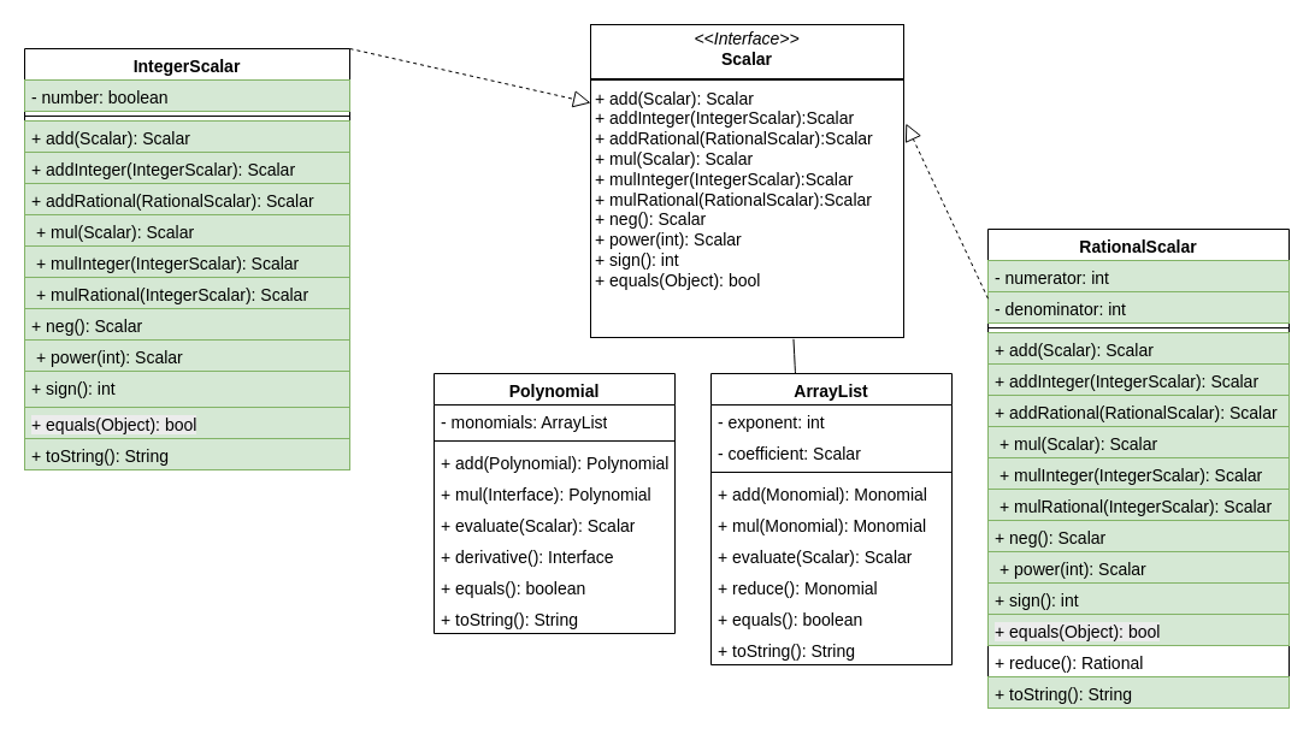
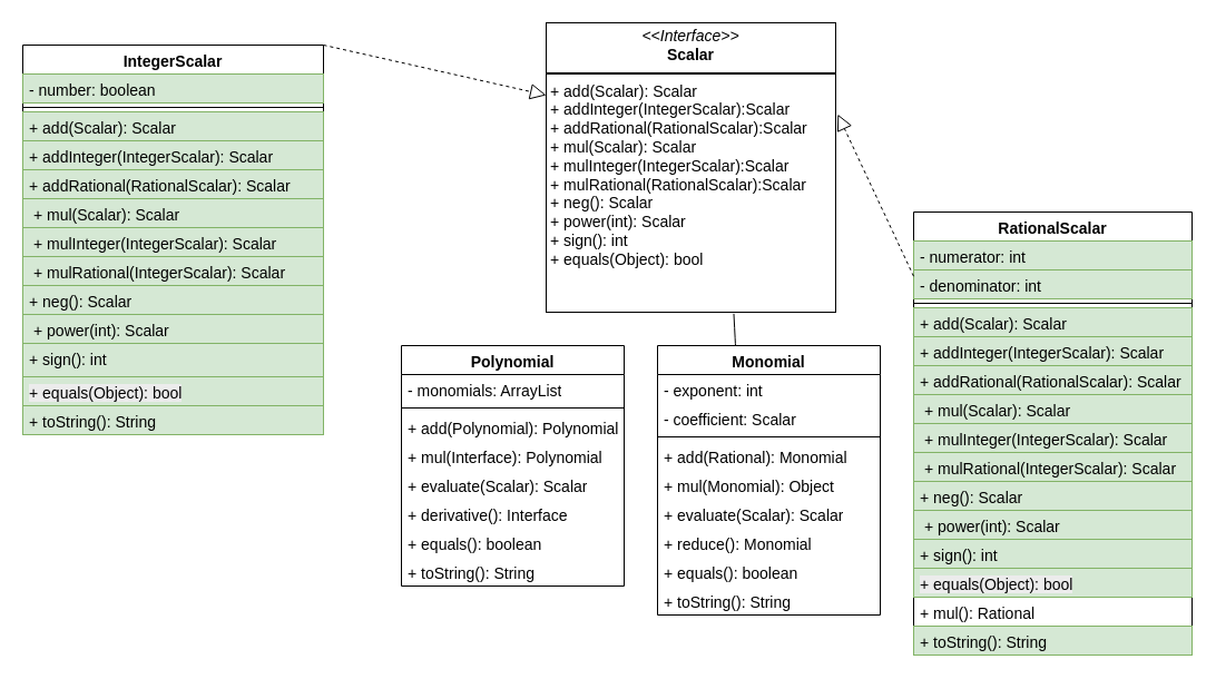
  <mxCell id="0" />
  <mxCell id="1" parent="0" />
  <mxCell id="2" value="Polynomial" style="swimlane;fontStyle=1;align=center;verticalAlign=top;childLayout=stackLayout;horizontal=1;startSize=26;horizontalStack=0;resizeParent=1;resizeParentMax=0;resizeLast=0;collapsible=1;marginBottom=0;whiteSpace=wrap;html=1;fontSize=14;" parent="1" vertex="1"><mxGeometry x="360" y="310" width="200" height="216" as="geometry" /></mxCell>
  <mxCell id="3" value="- monomials: ArrayList" style="text;strokeColor=none;fillColor=none;align=left;verticalAlign=top;spacingLeft=4;spacingRight=4;overflow=hidden;rotatable=0;points=[[0,0.5],[1,0.5]];portConstraint=eastwest;whiteSpace=wrap;html=1;fontSize=14;" parent="2" vertex="1"><mxGeometry y="26" width="200" height="26" as="geometry" /></mxCell>
  <mxCell id="4" value="" style="line;strokeWidth=1;fillColor=none;align=left;verticalAlign=middle;spacingTop=-1;spacingLeft=3;spacingRight=3;rotatable=0;labelPosition=right;points=[];portConstraint=eastwest;strokeColor=inherit;" parent="2" vertex="1"><mxGeometry y="52" width="200" height="8" as="geometry" /></mxCell>
  <mxCell id="5" value="+ add(Polynomial): Polynomial" style="text;strokeColor=none;fillColor=none;align=left;verticalAlign=top;spacingLeft=4;spacingRight=4;overflow=hidden;rotatable=0;points=[[0,0.5],[1,0.5]];portConstraint=eastwest;whiteSpace=wrap;html=1;fontSize=14;" parent="2" vertex="1"><mxGeometry y="60" width="200" height="26" as="geometry" /></mxCell>
  <mxCell id="6" value="+ mul(Interface): Polynomial" style="text;strokeColor=none;fillColor=none;align=left;verticalAlign=top;spacingLeft=4;spacingRight=4;overflow=hidden;rotatable=0;points=[[0,0.5],[1,0.5]];portConstraint=eastwest;whiteSpace=wrap;html=1;fontSize=14;" parent="2" vertex="1"><mxGeometry y="86" width="200" height="26" as="geometry" /></mxCell>
  <mxCell id="7" value="+ evaluate(Scalar): Scalar" style="text;strokeColor=none;fillColor=none;align=left;verticalAlign=top;spacingLeft=4;spacingRight=4;overflow=hidden;rotatable=0;points=[[0,0.5],[1,0.5]];portConstraint=eastwest;whiteSpace=wrap;html=1;fontSize=14;" parent="2" vertex="1"><mxGeometry y="112" width="200" height="26" as="geometry" /></mxCell>
  <mxCell id="8" value="+ derivative(): Interface" style="text;strokeColor=none;fillColor=none;align=left;verticalAlign=top;spacingLeft=4;spacingRight=4;overflow=hidden;rotatable=0;points=[[0,0.5],[1,0.5]];portConstraint=eastwest;whiteSpace=wrap;html=1;fontSize=14;" parent="2" vertex="1"><mxGeometry y="138" width="200" height="26" as="geometry" /></mxCell>
  <mxCell id="9" value="+ equals(): boolean" style="text;strokeColor=none;fillColor=none;align=left;verticalAlign=top;spacingLeft=4;spacingRight=4;overflow=hidden;rotatable=0;points=[[0,0.5],[1,0.5]];portConstraint=eastwest;whiteSpace=wrap;html=1;fontSize=14;" parent="2" vertex="1"><mxGeometry y="164" width="200" height="26" as="geometry" /></mxCell>
  <mxCell id="10" value="+ toString(): String" style="text;strokeColor=none;fillColor=none;align=left;verticalAlign=top;spacingLeft=4;spacingRight=4;overflow=hidden;rotatable=0;points=[[0,0.5],[1,0.5]];portConstraint=eastwest;whiteSpace=wrap;html=1;fontSize=14;" parent="2" vertex="1"><mxGeometry y="190" width="200" height="26" as="geometry" /></mxCell>
- <mxCell id="11" value="ArrayList" style="swimlane;fontStyle=1;align=center;verticalAlign=top;childLayout=stackLayout;horizontal=1;startSize=26;horizontalStack=0;resizeParent=1;resizeParentMax=0;resizeLast=0;collapsible=1;marginBottom=0;whiteSpace=wrap;html=1;fontSize=14;" parent="1" vertex="1"><mxGeometry x="590" y="310" width="200" height="242" as="geometry" /></mxCell>
+ <mxCell id="11" value="Monomial" style="swimlane;fontStyle=1;align=center;verticalAlign=top;childLayout=stackLayout;horizontal=1;startSize=26;horizontalStack=0;resizeParent=1;resizeParentMax=0;resizeLast=0;collapsible=1;marginBottom=0;whiteSpace=wrap;html=1;fontSize=14;" parent="1" vertex="1"><mxGeometry x="590" y="310" width="200" height="242" as="geometry" /></mxCell>
  <mxCell id="12" value="- exponent: int" style="text;strokeColor=none;fillColor=none;align=left;verticalAlign=top;spacingLeft=4;spacingRight=4;overflow=hidden;rotatable=0;points=[[0,0.5],[1,0.5]];portConstraint=eastwest;whiteSpace=wrap;html=1;fontSize=14;" parent="11" vertex="1"><mxGeometry y="26" width="200" height="26" as="geometry" /></mxCell>
  <mxCell id="13" value="- coefficient: Scalar" style="text;strokeColor=none;fillColor=none;align=left;verticalAlign=top;spacingLeft=4;spacingRight=4;overflow=hidden;rotatable=0;points=[[0,0.5],[1,0.5]];portConstraint=eastwest;whiteSpace=wrap;html=1;fontSize=14;" parent="11" vertex="1"><mxGeometry y="52" width="200" height="26" as="geometry" /></mxCell>
  <mxCell id="14" value="" style="line;strokeWidth=1;fillColor=none;align=left;verticalAlign=middle;spacingTop=-1;spacingLeft=3;spacingRight=3;rotatable=0;labelPosition=right;points=[];portConstraint=eastwest;strokeColor=inherit;" parent="11" vertex="1"><mxGeometry y="78" width="200" height="8" as="geometry" /></mxCell>
- <mxCell id="15" value="+ add(Monomial): Monomial" style="text;strokeColor=none;fillColor=none;align=left;verticalAlign=top;spacingLeft=4;spacingRight=4;overflow=hidden;rotatable=0;points=[[0,0.5],[1,0.5]];portConstraint=eastwest;whiteSpace=wrap;html=1;fontSize=14;" parent="11" vertex="1"><mxGeometry y="86" width="200" height="26" as="geometry" /></mxCell>
- <mxCell id="16" value="+ mul(Monomial): Monomial" style="text;strokeColor=none;fillColor=none;align=left;verticalAlign=top;spacingLeft=4;spacingRight=4;overflow=hidden;rotatable=0;points=[[0,0.5],[1,0.5]];portConstraint=eastwest;whiteSpace=wrap;html=1;fontSize=14;" parent="11" vertex="1"><mxGeometry y="112" width="200" height="26" as="geometry" /></mxCell>
+ <mxCell id="15" value="+ add(Rational): Monomial" style="text;strokeColor=none;fillColor=none;align=left;verticalAlign=top;spacingLeft=4;spacingRight=4;overflow=hidden;rotatable=0;points=[[0,0.5],[1,0.5]];portConstraint=eastwest;whiteSpace=wrap;html=1;fontSize=14;" parent="11" vertex="1"><mxGeometry y="86" width="200" height="26" as="geometry" /></mxCell>
+ <mxCell id="16" value="+ mul(Monomial): Object" style="text;strokeColor=none;fillColor=none;align=left;verticalAlign=top;spacingLeft=4;spacingRight=4;overflow=hidden;rotatable=0;points=[[0,0.5],[1,0.5]];portConstraint=eastwest;whiteSpace=wrap;html=1;fontSize=14;" parent="11" vertex="1"><mxGeometry y="112" width="200" height="26" as="geometry" /></mxCell>
  <mxCell id="17" value="+ evaluate(Scalar): Scalar" style="text;strokeColor=none;fillColor=none;align=left;verticalAlign=top;spacingLeft=4;spacingRight=4;overflow=hidden;rotatable=0;points=[[0,0.5],[1,0.5]];portConstraint=eastwest;whiteSpace=wrap;html=1;fontSize=14;" parent="11" vertex="1"><mxGeometry y="138" width="200" height="26" as="geometry" /></mxCell>
  <mxCell id="18" value="+ reduce(): Monomial" style="text;strokeColor=none;fillColor=none;align=left;verticalAlign=top;spacingLeft=4;spacingRight=4;overflow=hidden;rotatable=0;points=[[0,0.5],[1,0.5]];portConstraint=eastwest;whiteSpace=wrap;html=1;fontSize=14;" parent="11" vertex="1"><mxGeometry y="164" width="200" height="26" as="geometry" /></mxCell>
  <mxCell id="19" value="+ equals(): boolean" style="text;strokeColor=none;fillColor=none;align=left;verticalAlign=top;spacingLeft=4;spacingRight=4;overflow=hidden;rotatable=0;points=[[0,0.5],[1,0.5]];portConstraint=eastwest;whiteSpace=wrap;html=1;fontSize=14;" parent="11" vertex="1"><mxGeometry y="190" width="200" height="26" as="geometry" /></mxCell>
  <mxCell id="20" value="+ toString(): String" style="text;strokeColor=none;fillColor=none;align=left;verticalAlign=top;spacingLeft=4;spacingRight=4;overflow=hidden;rotatable=0;points=[[0,0.5],[1,0.5]];portConstraint=eastwest;whiteSpace=wrap;html=1;fontSize=14;" parent="11" vertex="1"><mxGeometry y="216" width="200" height="26" as="geometry" /></mxCell>
  <mxCell id="21" value="IntegerScalar" style="swimlane;fontStyle=1;align=center;verticalAlign=top;childLayout=stackLayout;horizontal=1;startSize=26;horizontalStack=0;resizeParent=1;resizeParentMax=0;resizeLast=0;collapsible=1;marginBottom=0;whiteSpace=wrap;html=1;fontSize=14;" parent="1" vertex="1"><mxGeometry x="20" y="40" width="270" height="350" as="geometry" /></mxCell>
  <mxCell id="22" value="- number: boolean" style="text;strokeColor=#82b366;fillColor=#d5e8d4;align=left;verticalAlign=top;spacingLeft=4;spacingRight=4;overflow=hidden;rotatable=0;points=[[0,0.5],[1,0.5]];portConstraint=eastwest;whiteSpace=wrap;html=1;fontSize=14;" parent="21" vertex="1"><mxGeometry y="26" width="270" height="26" as="geometry" /></mxCell>
  <mxCell id="23" value="" style="line;strokeWidth=1;fillColor=none;align=left;verticalAlign=middle;spacingTop=-1;spacingLeft=3;spacingRight=3;rotatable=0;labelPosition=right;points=[];portConstraint=eastwest;strokeColor=inherit;" parent="21" vertex="1"><mxGeometry y="52" width="270" height="8" as="geometry" /></mxCell>
  <mxCell id="24" value="&lt;span&gt;+ add(Scalar): Scalar&lt;/span&gt;" style="text;strokeColor=#82b366;fillColor=#d5e8d4;align=left;verticalAlign=top;spacingLeft=4;spacingRight=4;overflow=hidden;rotatable=0;points=[[0,0.5],[1,0.5]];portConstraint=eastwest;whiteSpace=wrap;html=1;fontSize=14;" parent="21" vertex="1"><mxGeometry y="60" width="270" height="26" as="geometry" /></mxCell>
  <mxCell id="25" value="&lt;span&gt;+ addInteger(IntegerScalar): Scalar&lt;/span&gt;" style="text;strokeColor=#82b366;fillColor=#d5e8d4;align=left;verticalAlign=top;spacingLeft=4;spacingRight=4;overflow=hidden;rotatable=0;points=[[0,0.5],[1,0.5]];portConstraint=eastwest;whiteSpace=wrap;html=1;fontSize=14;" vertex="1" parent="21"><mxGeometry y="86" width="270" height="26" as="geometry" /></mxCell>
  <mxCell id="26" value="&lt;span&gt;+ addRational(RationalScalar): Scalar&lt;/span&gt;" style="text;strokeColor=#82b366;fillColor=#d5e8d4;align=left;verticalAlign=top;spacingLeft=4;spacingRight=4;overflow=hidden;rotatable=0;points=[[0,0.5],[1,0.5]];portConstraint=eastwest;whiteSpace=wrap;html=1;fontSize=14;" vertex="1" parent="21"><mxGeometry y="112" width="270" height="26" as="geometry" /></mxCell>
  <mxCell id="27" value="&lt;p style=&quot;margin: 0px 0px 0px 4px;&quot;&gt;+ mul(Scalar): Scalar&lt;/p&gt;&lt;div&gt;&lt;br&gt;&lt;/div&gt;" style="text;strokeColor=#82b366;fillColor=#d5e8d4;align=left;verticalAlign=top;spacingLeft=4;spacingRight=4;overflow=hidden;rotatable=0;points=[[0,0.5],[1,0.5]];portConstraint=eastwest;whiteSpace=wrap;html=1;fontSize=14;" parent="21" vertex="1"><mxGeometry y="138" width="270" height="26" as="geometry" /></mxCell>
  <mxCell id="28" value="&lt;p style=&quot;margin: 0px 0px 0px 4px;&quot;&gt;+ mulInteger(IntegerScalar): Scalar&lt;/p&gt;" style="text;strokeColor=#82b366;fillColor=#d5e8d4;align=left;verticalAlign=top;spacingLeft=4;spacingRight=4;overflow=hidden;rotatable=0;points=[[0,0.5],[1,0.5]];portConstraint=eastwest;whiteSpace=wrap;html=1;fontSize=14;" vertex="1" parent="21"><mxGeometry y="164" width="270" height="26" as="geometry" /></mxCell>
  <mxCell id="29" value="&lt;p style=&quot;margin: 0px 0px 0px 4px;&quot;&gt;+ mulRational(IntegerScalar): Scalar&lt;/p&gt;" style="text;strokeColor=#82b366;fillColor=#d5e8d4;align=left;verticalAlign=top;spacingLeft=4;spacingRight=4;overflow=hidden;rotatable=0;points=[[0,0.5],[1,0.5]];portConstraint=eastwest;whiteSpace=wrap;html=1;fontSize=14;" vertex="1" parent="21"><mxGeometry y="190" width="270" height="26" as="geometry" /></mxCell>
  <mxCell id="30" value="&lt;span&gt;+ neg(): Scalar&lt;/span&gt;" style="text;strokeColor=#82b366;fillColor=#d5e8d4;align=left;verticalAlign=top;spacingLeft=4;spacingRight=4;overflow=hidden;rotatable=0;points=[[0,0.5],[1,0.5]];portConstraint=eastwest;whiteSpace=wrap;html=1;fontSize=14;" parent="21" vertex="1"><mxGeometry y="216" width="270" height="26" as="geometry" /></mxCell>
  <mxCell id="31" value="&lt;p style=&quot;margin: 0px 0px 0px 4px;&quot;&gt;+ power(int): Scalar&lt;/p&gt;&lt;div&gt;&lt;br&gt;&lt;/div&gt;" style="text;strokeColor=#82b366;fillColor=#d5e8d4;align=left;verticalAlign=top;spacingLeft=4;spacingRight=4;overflow=hidden;rotatable=0;points=[[0,0.5],[1,0.5]];portConstraint=eastwest;whiteSpace=wrap;html=1;fontSize=14;" parent="21" vertex="1"><mxGeometry y="242" width="270" height="26" as="geometry" /></mxCell>
  <mxCell id="32" value="&lt;span&gt;+ sign(): int&lt;/span&gt;" style="text;strokeColor=#82b366;fillColor=#d5e8d4;align=left;verticalAlign=top;spacingLeft=4;spacingRight=4;overflow=hidden;rotatable=0;points=[[0,0.5],[1,0.5]];portConstraint=eastwest;whiteSpace=wrap;html=1;fontSize=14;" parent="21" vertex="1"><mxGeometry y="268" width="270" height="30" as="geometry" /></mxCell>
  <mxCell id="33" value="&lt;span style=&quot;color: rgb(0, 0, 0); font-family: Helvetica; font-style: normal; font-variant-ligatures: normal; font-variant-caps: normal; font-weight: 400; letter-spacing: normal; orphans: 2; text-align: left; text-indent: 0px; text-transform: none; widows: 2; word-spacing: 0px; -webkit-text-stroke-width: 0px; white-space: normal; background-color: rgb(236, 236, 236); text-decoration-thickness: initial; text-decoration-style: initial; text-decoration-color: initial; float: none; display: inline !important;&quot;&gt;+ equals(Object): bool&lt;/span&gt;" style="text;strokeColor=#82b366;fillColor=#d5e8d4;align=left;verticalAlign=top;spacingLeft=4;spacingRight=4;overflow=hidden;rotatable=0;points=[[0,0.5],[1,0.5]];portConstraint=eastwest;whiteSpace=wrap;html=1;fontSize=14;" parent="21" vertex="1"><mxGeometry y="298" width="270" height="26" as="geometry" /></mxCell>
  <mxCell id="34" value="+ toString(): String" style="text;strokeColor=#82b366;fillColor=#d5e8d4;align=left;verticalAlign=top;spacingLeft=4;spacingRight=4;overflow=hidden;rotatable=0;points=[[0,0.5],[1,0.5]];portConstraint=eastwest;whiteSpace=wrap;html=1;fontSize=14;" parent="21" vertex="1"><mxGeometry y="324" width="270" height="26" as="geometry" /></mxCell>
  <mxCell id="35" value="&lt;p style=&quot;margin:0px;margin-top:4px;text-align:center;&quot;&gt;&lt;i&gt;&amp;lt;&amp;lt;Interface&amp;gt;&amp;gt;&lt;/i&gt;&lt;br&gt;&lt;b&gt;Scalar&lt;/b&gt;&lt;/p&gt;&lt;hr style=&quot;border-style:solid;&quot;&gt;&lt;p style=&quot;margin:0px;margin-left:4px;&quot;&gt;&lt;/p&gt;&lt;p style=&quot;margin:0px;margin-left:4px;&quot;&gt;+ add(Scalar): Scalar&lt;/p&gt;&lt;p style=&quot;margin:0px;margin-left:4px;&quot;&gt;+ addInteger(IntegerScalar):Scalar&lt;/p&gt;&lt;p style=&quot;margin:0px;margin-left:4px;&quot;&gt;+ addRational(RationalScalar):Scalar&lt;br&gt;+ mul(Scalar): Scalar&lt;/p&gt;&lt;p style=&quot;margin: 0px 0px 0px 4px;&quot;&gt;+ mulInteger(IntegerScalar):Scalar&lt;/p&gt;&lt;p style=&quot;margin: 0px 0px 0px 4px;&quot;&gt;+&lt;span style=&quot;background-color: transparent; color: light-dark(rgb(0, 0, 0), rgb(255, 255, 255));&quot;&gt;&amp;nbsp;mulRational(RationalScalar):Scalar&lt;/span&gt;&lt;/p&gt;&lt;p style=&quot;margin:0px;margin-left:4px;&quot;&gt;+ neg(): Scalar&lt;br&gt;+ power(int): Scalar&lt;/p&gt;&lt;p style=&quot;margin:0px;margin-left:4px;&quot;&gt;+ sign(): int&lt;br&gt;+ equals(Object): bool&lt;/p&gt;" style="verticalAlign=top;align=left;overflow=fill;html=1;whiteSpace=wrap;fontSize=14;" parent="1" vertex="1"><mxGeometry x="490" y="20" width="260" height="260" as="geometry" /></mxCell>
  <mxCell id="36" value="RationalScalar" style="swimlane;fontStyle=1;align=center;verticalAlign=top;childLayout=stackLayout;horizontal=1;startSize=26;horizontalStack=0;resizeParent=1;resizeParentMax=0;resizeLast=0;collapsible=1;marginBottom=0;whiteSpace=wrap;html=1;fontSize=14;" parent="1" vertex="1"><mxGeometry x="820" y="190" width="250" height="398" as="geometry" /></mxCell>
  <mxCell id="37" value="- numerator: int" style="text;strokeColor=#82b366;fillColor=#d5e8d4;align=left;verticalAlign=top;spacingLeft=4;spacingRight=4;overflow=hidden;rotatable=0;points=[[0,0.5],[1,0.5]];portConstraint=eastwest;whiteSpace=wrap;html=1;fontSize=14;" parent="36" vertex="1"><mxGeometry y="26" width="250" height="26" as="geometry" /></mxCell>
  <mxCell id="38" value="- denominator: int" style="text;strokeColor=#82b366;fillColor=#d5e8d4;align=left;verticalAlign=top;spacingLeft=4;spacingRight=4;overflow=hidden;rotatable=0;points=[[0,0.5],[1,0.5]];portConstraint=eastwest;whiteSpace=wrap;html=1;fontSize=14;" parent="36" vertex="1"><mxGeometry y="52" width="250" height="26" as="geometry" /></mxCell>
  <mxCell id="39" value="" style="line;strokeWidth=1;fillColor=none;align=left;verticalAlign=middle;spacingTop=-1;spacingLeft=3;spacingRight=3;rotatable=0;labelPosition=right;points=[];portConstraint=eastwest;strokeColor=inherit;" parent="36" vertex="1"><mxGeometry y="78" width="250" height="8" as="geometry" /></mxCell>
  <mxCell id="40" value="&lt;span&gt;+ add(Scalar): Scalar&lt;/span&gt;" style="text;strokeColor=#82b366;fillColor=#d5e8d4;align=left;verticalAlign=top;spacingLeft=4;spacingRight=4;overflow=hidden;rotatable=0;points=[[0,0.5],[1,0.5]];portConstraint=eastwest;whiteSpace=wrap;html=1;fontSize=14;" parent="36" vertex="1"><mxGeometry y="86" width="250" height="26" as="geometry" /></mxCell>
  <mxCell id="41" value="+ addInteger(IntegerScalar): Scalar" style="text;strokeColor=#82b366;fillColor=#d5e8d4;align=left;verticalAlign=top;spacingLeft=4;spacingRight=4;overflow=hidden;rotatable=0;points=[[0,0.5],[1,0.5]];portConstraint=eastwest;whiteSpace=wrap;html=1;fontSize=14;" vertex="1" parent="36"><mxGeometry y="112" width="250" height="26" as="geometry" /></mxCell>
  <mxCell id="42" value="+ addRational(RationalScalar): Scalar" style="text;strokeColor=#82b366;fillColor=#d5e8d4;align=left;verticalAlign=top;spacingLeft=4;spacingRight=4;overflow=hidden;rotatable=0;points=[[0,0.5],[1,0.5]];portConstraint=eastwest;whiteSpace=wrap;html=1;fontSize=14;" vertex="1" parent="36"><mxGeometry y="138" width="250" height="26" as="geometry" /></mxCell>
  <mxCell id="43" value="&lt;p style=&quot;margin: 0px 0px 0px 4px;&quot;&gt;+ mul(Scalar): Scalar&lt;/p&gt;&lt;div&gt;&lt;br&gt;&lt;/div&gt;" style="text;strokeColor=#82b366;fillColor=#d5e8d4;align=left;verticalAlign=top;spacingLeft=4;spacingRight=4;overflow=hidden;rotatable=0;points=[[0,0.5],[1,0.5]];portConstraint=eastwest;whiteSpace=wrap;html=1;fontSize=14;" parent="36" vertex="1"><mxGeometry y="164" width="250" height="26" as="geometry" /></mxCell>
  <mxCell id="44" value="&lt;p style=&quot;margin: 0px 0px 0px 4px;&quot;&gt;+ mulInteger(IntegerScalar): Scalar&lt;/p&gt;" style="text;strokeColor=#82b366;fillColor=#d5e8d4;align=left;verticalAlign=top;spacingLeft=4;spacingRight=4;overflow=hidden;rotatable=0;points=[[0,0.5],[1,0.5]];portConstraint=eastwest;whiteSpace=wrap;html=1;fontSize=14;" vertex="1" parent="36"><mxGeometry y="190" width="250" height="26" as="geometry" /></mxCell>
  <mxCell id="45" value="&lt;p style=&quot;margin: 0px 0px 0px 4px;&quot;&gt;+ mulRational(IntegerScalar): Scalar&lt;/p&gt;" style="text;strokeColor=#82b366;fillColor=#d5e8d4;align=left;verticalAlign=top;spacingLeft=4;spacingRight=4;overflow=hidden;rotatable=0;points=[[0,0.5],[1,0.5]];portConstraint=eastwest;whiteSpace=wrap;html=1;fontSize=14;" vertex="1" parent="36"><mxGeometry y="216" width="250" height="26" as="geometry" /></mxCell>
  <mxCell id="46" value="&lt;span&gt;+ neg(): Scalar&lt;/span&gt;" style="text;strokeColor=#82b366;fillColor=#d5e8d4;align=left;verticalAlign=top;spacingLeft=4;spacingRight=4;overflow=hidden;rotatable=0;points=[[0,0.5],[1,0.5]];portConstraint=eastwest;whiteSpace=wrap;html=1;fontSize=14;" parent="36" vertex="1"><mxGeometry y="242" width="250" height="26" as="geometry" /></mxCell>
  <mxCell id="47" value="&lt;p style=&quot;margin: 0px 0px 0px 4px;&quot;&gt;+ power(int): Scalar&lt;/p&gt;&lt;div&gt;&lt;br&gt;&lt;/div&gt;" style="text;strokeColor=#82b366;fillColor=#d5e8d4;align=left;verticalAlign=top;spacingLeft=4;spacingRight=4;overflow=hidden;rotatable=0;points=[[0,0.5],[1,0.5]];portConstraint=eastwest;whiteSpace=wrap;html=1;fontSize=14;" parent="36" vertex="1"><mxGeometry y="268" width="250" height="26" as="geometry" /></mxCell>
  <mxCell id="48" value="&lt;span&gt;+ sign(): int&lt;/span&gt;" style="text;strokeColor=#82b366;fillColor=#d5e8d4;align=left;verticalAlign=top;spacingLeft=4;spacingRight=4;overflow=hidden;rotatable=0;points=[[0,0.5],[1,0.5]];portConstraint=eastwest;whiteSpace=wrap;html=1;fontSize=14;" parent="36" vertex="1"><mxGeometry y="294" width="250" height="26" as="geometry" /></mxCell>
  <mxCell id="49" value="&lt;span style=&quot;color: rgb(0, 0, 0); font-family: Helvetica; font-style: normal; font-variant-ligatures: normal; font-variant-caps: normal; font-weight: 400; letter-spacing: normal; orphans: 2; text-align: left; text-indent: 0px; text-transform: none; widows: 2; word-spacing: 0px; -webkit-text-stroke-width: 0px; white-space: normal; background-color: rgb(236, 236, 236); text-decoration-thickness: initial; text-decoration-style: initial; text-decoration-color: initial; float: none; display: inline !important;&quot;&gt;+ equals(Object): bool&lt;/span&gt;" style="text;strokeColor=#82b366;fillColor=#d5e8d4;align=left;verticalAlign=top;spacingLeft=4;spacingRight=4;overflow=hidden;rotatable=0;points=[[0,0.5],[1,0.5]];portConstraint=eastwest;whiteSpace=wrap;html=1;fontSize=14;" parent="36" vertex="1"><mxGeometry y="320" width="250" height="26" as="geometry" /></mxCell>
- <mxCell id="50" value="+ reduce(): Rational" style="text;strokeColor=none;fillColor=none;align=left;verticalAlign=top;spacingLeft=4;spacingRight=4;overflow=hidden;rotatable=0;points=[[0,0.5],[1,0.5]];portConstraint=eastwest;whiteSpace=wrap;html=1;fontSize=14;" parent="36" vertex="1"><mxGeometry y="346" width="250" height="26" as="geometry" /></mxCell>
+ <mxCell id="50" value="+ mul(): Rational" style="text;strokeColor=none;fillColor=none;align=left;verticalAlign=top;spacingLeft=4;spacingRight=4;overflow=hidden;rotatable=0;points=[[0,0.5],[1,0.5]];portConstraint=eastwest;whiteSpace=wrap;html=1;fontSize=14;" parent="36" vertex="1"><mxGeometry y="346" width="250" height="26" as="geometry" /></mxCell>
  <mxCell id="51" value="+ toString(): String" style="text;strokeColor=#82b366;fillColor=#d5e8d4;align=left;verticalAlign=top;spacingLeft=4;spacingRight=4;overflow=hidden;rotatable=0;points=[[0,0.5],[1,0.5]];portConstraint=eastwest;whiteSpace=wrap;html=1;fontSize=14;" parent="36" vertex="1"><mxGeometry y="372" width="250" height="26" as="geometry" /></mxCell>
  <mxCell id="52" value="" style="endArrow=block;dashed=1;endFill=0;endSize=12;html=1;rounded=0;entryX=0;entryY=0.25;entryDx=0;entryDy=0;exitX=1;exitY=0;exitDx=0;exitDy=0;" parent="1" source="21" target="35" edge="1"><mxGeometry width="160" relative="1" as="geometry"><mxPoint x="440" y="220" as="sourcePoint" /><mxPoint x="600" y="220" as="targetPoint" /></mxGeometry></mxCell>
  <mxCell id="53" value="" style="endArrow=block;dashed=1;endFill=0;endSize=12;html=1;rounded=0;exitX=0;exitY=0.145;exitDx=0;exitDy=0;exitPerimeter=0;entryX=1.007;entryY=0.316;entryDx=0;entryDy=0;entryPerimeter=0;" parent="1" source="36" target="35" edge="1"><mxGeometry width="160" relative="1" as="geometry"><mxPoint x="580" y="320" as="sourcePoint" /><mxPoint x="740" y="320" as="targetPoint" /></mxGeometry></mxCell>
  <mxCell id="54" value="" style="endArrow=none;html=1;rounded=0;fontSize=12;startSize=8;endSize=8;curved=1;entryX=0.648;entryY=1.005;entryDx=0;entryDy=0;entryPerimeter=0;" edge="1" parent="1" target="35"><mxGeometry width="50" height="50" relative="1" as="geometry"><mxPoint x="660" y="310" as="sourcePoint" /><mxPoint x="710" y="260" as="targetPoint" /></mxGeometry></mxCell>
